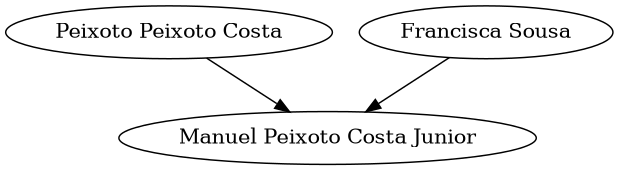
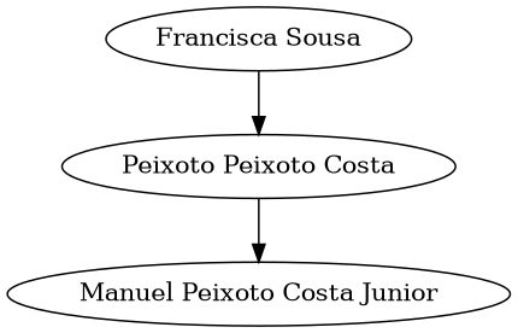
  digraph {
    n1 [label="Manuel Peixoto Costa Junior"]
    n2 [label="Peixoto Peixoto Costa"]
    n3 [label="Francisca Sousa"]
    n2 -> n1
-   n3 -> n1
+   n3 -> n2
  }
